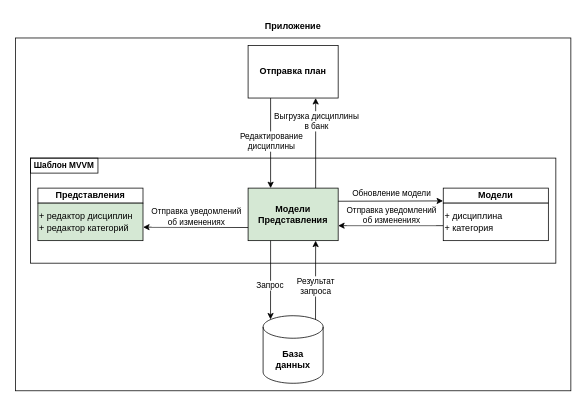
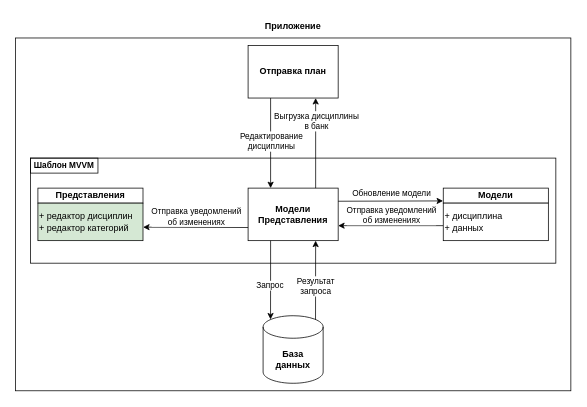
  <mxCell id="0" />
  <mxCell id="1" parent="0" />
  <mxCell id="2" value="" style="rounded=0;whiteSpace=wrap;html=1;" parent="1" vertex="1"><mxGeometry x="20" y="50" width="740" height="470" as="geometry" /></mxCell>
  <mxCell id="3" value="" style="rounded=0;whiteSpace=wrap;html=1;" parent="1" vertex="1"><mxGeometry x="40" y="210" width="700" height="140" as="geometry" /></mxCell>
- <mxCell id="4" value="&lt;b&gt;Модели&lt;br&gt;Представления&lt;br&gt;&lt;/b&gt;" style="rounded=0;whiteSpace=wrap;html=1;fillColor=#d5e8d4;" parent="1" vertex="1"><mxGeometry x="330" y="250" width="120" height="70" as="geometry" /></mxCell>
+ <mxCell id="4" value="&lt;b&gt;Модели&lt;br&gt;Представления&lt;br&gt;&lt;/b&gt;" style="rounded=0;whiteSpace=wrap;html=1;" parent="1" vertex="1"><mxGeometry x="330" y="250" width="120" height="70" as="geometry" /></mxCell>
  <mxCell id="5" value="" style="endArrow=classic;html=1;rounded=0;exitX=1;exitY=0.25;exitDx=0;exitDy=0;entryX=-0.002;entryY=0.853;entryDx=0;entryDy=0;entryPerimeter=0;" parent="1" source="4" target="27" edge="1"><mxGeometry width="50" height="50" relative="1" as="geometry"><mxPoint x="450" y="260" as="sourcePoint" /><mxPoint x="560" y="260" as="targetPoint" /></mxGeometry></mxCell>
  <mxCell id="6" value="Обновление модели" style="edgeLabel;html=1;align=center;verticalAlign=middle;resizable=0;points=[];" parent="5" vertex="1" connectable="0"><mxGeometry x="0.143" y="-1" relative="1" as="geometry"><mxPoint x="-10" y="-12" as="offset" /></mxGeometry></mxCell>
  <mxCell id="7" value="" style="endArrow=classic;html=1;rounded=0;exitX=0;exitY=0.75;exitDx=0;exitDy=0;entryX=1.001;entryY=0.64;entryDx=0;entryDy=0;entryPerimeter=0;" parent="1" source="4" target="25" edge="1"><mxGeometry width="50" height="50" relative="1" as="geometry"><mxPoint x="460" y="275" as="sourcePoint" /><mxPoint x="570" y="275" as="targetPoint" /></mxGeometry></mxCell>
  <mxCell id="8" value="Отправка уведомлений &lt;br&gt;об изменениях" style="edgeLabel;html=1;align=center;verticalAlign=middle;resizable=0;points=[];" parent="7" vertex="1" connectable="0"><mxGeometry x="0.43" y="-2" relative="1" as="geometry"><mxPoint x="30" y="-13" as="offset" /></mxGeometry></mxCell>
  <mxCell id="9" value="" style="endArrow=classic;html=1;rounded=0;exitX=0;exitY=0.75;exitDx=0;exitDy=0;entryX=1;entryY=0.75;entryDx=0;entryDy=0;" parent="1" edge="1"><mxGeometry width="50" height="50" relative="1" as="geometry"><mxPoint x="590" y="300" as="sourcePoint" /><mxPoint x="450" y="300" as="targetPoint" /></mxGeometry></mxCell>
  <mxCell id="10" value="Отправка уведомлений &lt;br&gt;об изменениях" style="edgeLabel;html=1;align=center;verticalAlign=middle;resizable=0;points=[];" parent="9" vertex="1" connectable="0"><mxGeometry x="0.43" y="-2" relative="1" as="geometry"><mxPoint x="30" y="-13" as="offset" /></mxGeometry></mxCell>
  <mxCell id="11" value="&lt;b&gt;База &lt;br&gt;данных&lt;/b&gt;" style="shape=cylinder3;whiteSpace=wrap;html=1;boundedLbl=1;backgroundOutline=1;size=15;" parent="1" vertex="1"><mxGeometry x="350" y="420" width="80" height="90" as="geometry" /></mxCell>
  <mxCell id="12" value="&lt;b&gt;Отправка план&lt;br&gt;&lt;/b&gt;" style="rounded=0;whiteSpace=wrap;html=1;" parent="1" vertex="1"><mxGeometry x="330" y="60" width="120" height="70" as="geometry" /></mxCell>
  <mxCell id="13" value="&lt;b&gt;Приложение&lt;/b&gt;" style="text;html=1;strokeColor=none;fillColor=none;align=center;verticalAlign=middle;whiteSpace=wrap;rounded=0;" parent="1" vertex="1"><mxGeometry x="360" y="20" width="60" height="30" as="geometry" /></mxCell>
  <mxCell id="14" value="" style="endArrow=classic;html=1;rounded=0;entryX=0.124;entryY=0.055;entryDx=0;entryDy=0;entryPerimeter=0;exitX=0.25;exitY=1;exitDx=0;exitDy=0;" parent="1" source="4" target="11" edge="1"><mxGeometry width="50" height="50" relative="1" as="geometry"><mxPoint x="362" y="320" as="sourcePoint" /><mxPoint x="200" y="312.5" as="targetPoint" /></mxGeometry></mxCell>
  <mxCell id="15" value="Запрос" style="edgeLabel;html=1;align=center;verticalAlign=middle;resizable=0;points=[];" parent="14" vertex="1" connectable="0"><mxGeometry x="0.43" y="-2" relative="1" as="geometry"><mxPoint x="1" y="-15" as="offset" /></mxGeometry></mxCell>
  <mxCell id="16" value="" style="endArrow=classic;html=1;rounded=0;entryX=0.75;entryY=1;entryDx=0;entryDy=0;exitX=0.873;exitY=0.058;exitDx=0;exitDy=0;exitPerimeter=0;" parent="1" source="11" target="4" edge="1"><mxGeometry width="50" height="50" relative="1" as="geometry"><mxPoint x="370" y="330" as="sourcePoint" /><mxPoint x="370" y="434.41" as="targetPoint" /></mxGeometry></mxCell>
  <mxCell id="17" value="Результат&lt;br&gt;запроса" style="edgeLabel;html=1;align=center;verticalAlign=middle;resizable=0;points=[];" parent="16" vertex="1" connectable="0"><mxGeometry x="0.43" y="-2" relative="1" as="geometry"><mxPoint x="-2" y="30" as="offset" /></mxGeometry></mxCell>
  <mxCell id="18" value="" style="endArrow=classic;html=1;rounded=0;entryX=0.25;entryY=0;entryDx=0;entryDy=0;exitX=0.25;exitY=1;exitDx=0;exitDy=0;" parent="1" source="12" target="4" edge="1"><mxGeometry width="50" height="50" relative="1" as="geometry"><mxPoint x="370" y="330" as="sourcePoint" /><mxPoint x="369.92" y="434.95" as="targetPoint" /></mxGeometry></mxCell>
  <mxCell id="19" value="Редактирование&lt;br&gt;дисциплины" style="edgeLabel;html=1;align=center;verticalAlign=middle;resizable=0;points=[];" parent="18" vertex="1" connectable="0"><mxGeometry x="0.43" y="-2" relative="1" as="geometry"><mxPoint x="2" y="-29" as="offset" /></mxGeometry></mxCell>
  <mxCell id="20" value="" style="endArrow=classic;html=1;rounded=0;entryX=0.75;entryY=1;entryDx=0;entryDy=0;exitX=0.75;exitY=0;exitDx=0;exitDy=0;" parent="1" source="4" target="12" edge="1"><mxGeometry width="50" height="50" relative="1" as="geometry"><mxPoint x="370" y="150" as="sourcePoint" /><mxPoint x="370" y="260" as="targetPoint" /></mxGeometry></mxCell>
  <mxCell id="21" value="Выгрузка дисциплины&lt;br&gt;в банк" style="edgeLabel;html=1;align=center;verticalAlign=middle;resizable=0;points=[];" parent="20" vertex="1" connectable="0"><mxGeometry x="0.43" y="-2" relative="1" as="geometry"><mxPoint x="-2" y="-4" as="offset" /></mxGeometry></mxCell>
  <mxCell id="22" value="&lt;b&gt;&lt;font style=&quot;font-size: 11px&quot;&gt;Шаблон MVVM&lt;/font&gt;&lt;/b&gt;" style="text;html=1;strokeColor=default;fillColor=none;align=center;verticalAlign=middle;whiteSpace=wrap;rounded=0;" vertex="1" parent="1"><mxGeometry x="40" y="210" width="90" height="20" as="geometry" /></mxCell>
  <mxCell id="23" value="" style="group" vertex="1" connectable="0" parent="1"><mxGeometry x="50" y="250" width="140" height="70" as="geometry" /></mxCell>
  <mxCell id="24" value="&lt;b&gt;Представления&lt;/b&gt;" style="rounded=0;whiteSpace=wrap;html=1;" parent="23" vertex="1"><mxGeometry width="140" height="20" as="geometry" /></mxCell>
  <mxCell id="25" value="&lt;div&gt;+ редактор дисциплин&lt;/div&gt;&lt;div&gt;+ редактор категорий&lt;/div&gt;" style="rounded=0;whiteSpace=wrap;html=1;align=left;fillColor=#d5e8d4;" vertex="1" parent="23"><mxGeometry y="20" width="140" height="50" as="geometry" /></mxCell>
  <mxCell id="26" value="" style="group" vertex="1" connectable="0" parent="1"><mxGeometry x="590" y="250" width="140" height="70" as="geometry" /></mxCell>
  <mxCell id="27" value="&lt;b&gt;Модели&lt;/b&gt;" style="rounded=0;whiteSpace=wrap;html=1;" parent="26" vertex="1"><mxGeometry width="140" height="20" as="geometry" /></mxCell>
- <mxCell id="28" value="&lt;div&gt;&lt;span&gt;+ дисциплина&lt;/span&gt;&lt;/div&gt;&lt;div&gt;&lt;span&gt;+ категория&lt;/span&gt;&lt;/div&gt;" style="rounded=0;whiteSpace=wrap;html=1;align=left;" vertex="1" parent="26"><mxGeometry y="20" width="140" height="50" as="geometry" /></mxCell>
+ <mxCell id="28" value="&lt;div&gt;&lt;span&gt;+ дисциплина&lt;/span&gt;&lt;/div&gt;&lt;div&gt;&lt;span&gt;+ данных&lt;/span&gt;&lt;/div&gt;" style="rounded=0;whiteSpace=wrap;html=1;align=left;" vertex="1" parent="26"><mxGeometry y="20" width="140" height="50" as="geometry" /></mxCell>
